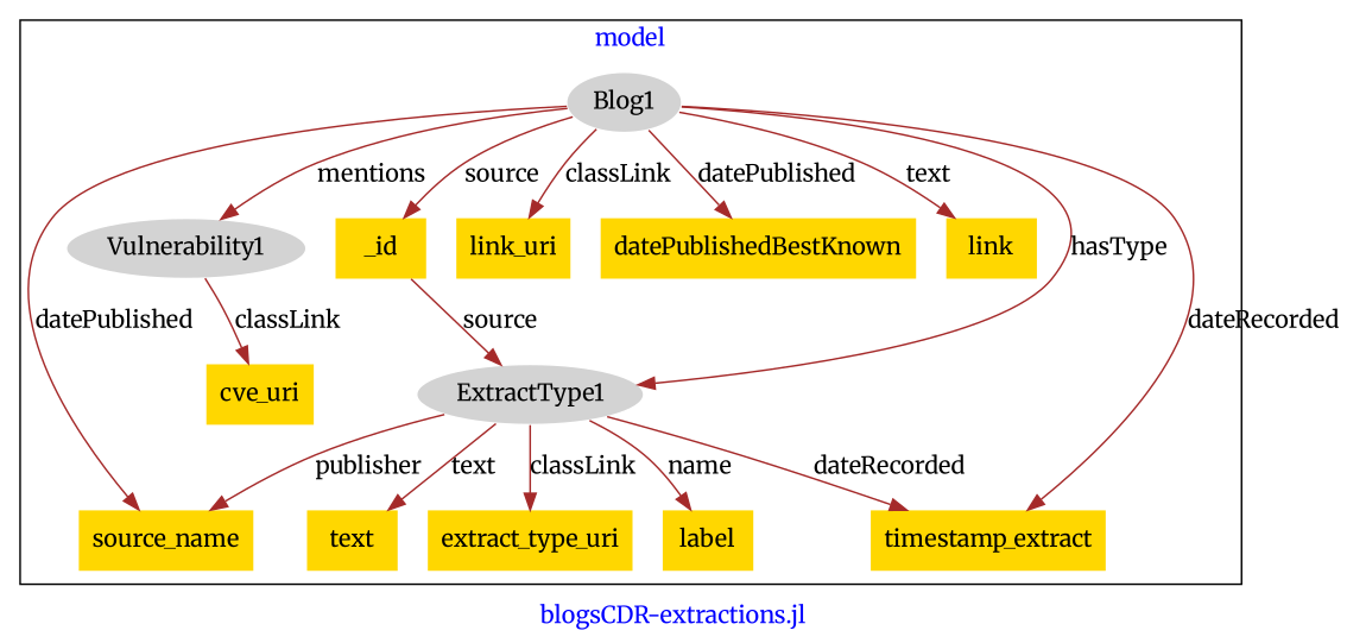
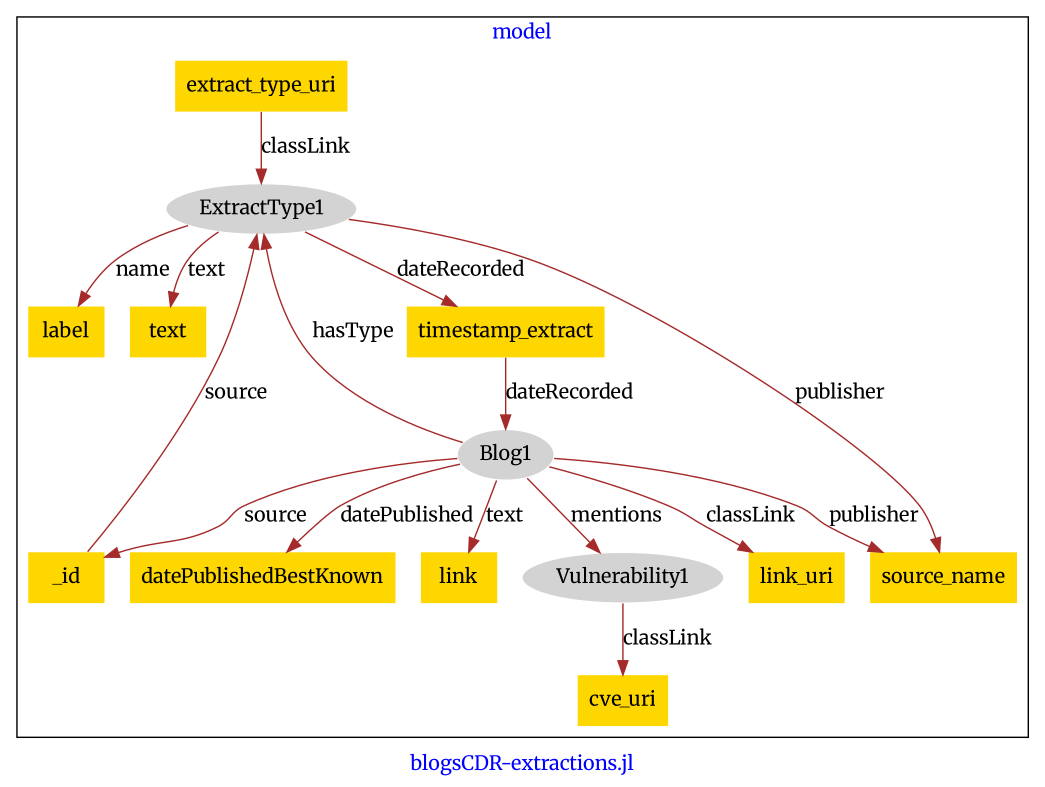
  digraph {
    fontcolor=blue
    fontname=Merriweather
    label="blogsCDR-extractions.jl"
    remincross=true
    node [fillcolor=gold fontname=Merriweather style=filled shape=plaintext]
    edge [color=brown fontcolor=black fontname=Merriweather]
    n1 [color=white fillcolor=lightgray label=ExtractType1 shape=""]
    n2 [label=extract_type_uri]
    n3 [label=label]
    n4 [label=_id]
    n5 [label=text]
    n6 [color=white fillcolor=lightgray label=Vulnerability1 shape=""]
    n7 [label=cve_uri]
    n8 [color=white fillcolor=lightgray label=Blog1 shape=""]
    n9 [label=link_uri]
    n10 [label=datePublishedBestKnown]
    n11 [label=link]
    n12 [label=source_name]
    n13 [label=timestamp_extract]
    subgraph cluster_1 {
      label=model
      n1
      n2
      n3
      n4
      n5
      n6
      n7
      n8
      n9
      n10
      n11
      n12
      n13
    }
-   n1 -> n2 [label=classLink]
+   n2 -> n1 [label=classLink]
    n1 -> n3 [label=name]
    n1 -> n5 [label=text]
    n1 -> n12 [label=publisher]
    n1 -> n13 [label=dateRecorded]
    n4 -> n1 [label=source]
    n6 -> n7 [label=classLink]
    n8 -> n1 [label=hasType]
    n8 -> n4 [label=source]
    n8 -> n6 [label=mentions]
    n8 -> n9 [label=classLink]
    n8 -> n10 [label=datePublished]
    n8 -> n11 [label=text]
-   n8 -> n12 [label=datePublished]
-   n8 -> n13 [label=dateRecorded]
+   n8 -> n12 [label=publisher]
+   n13 -> n8 [label=dateRecorded]
  }
